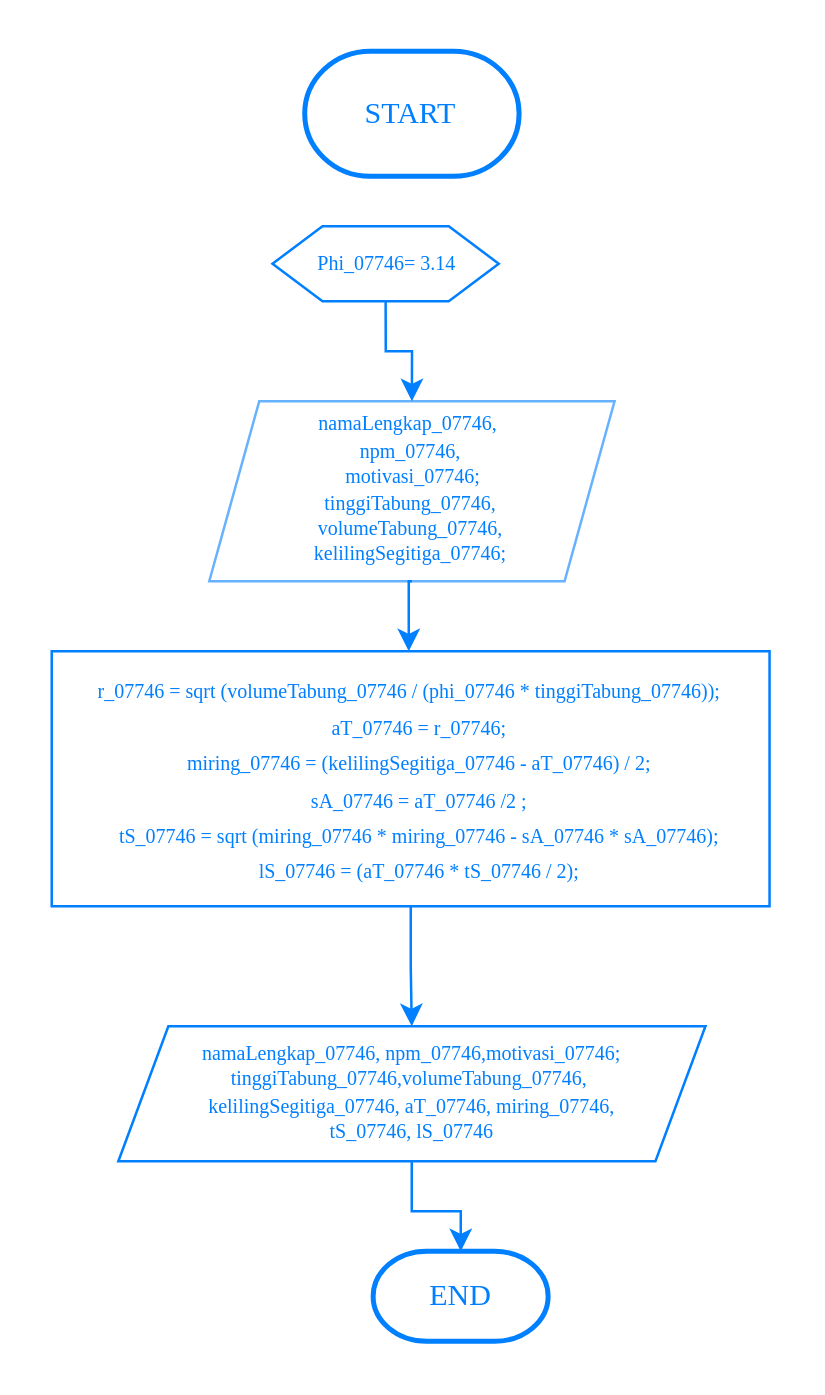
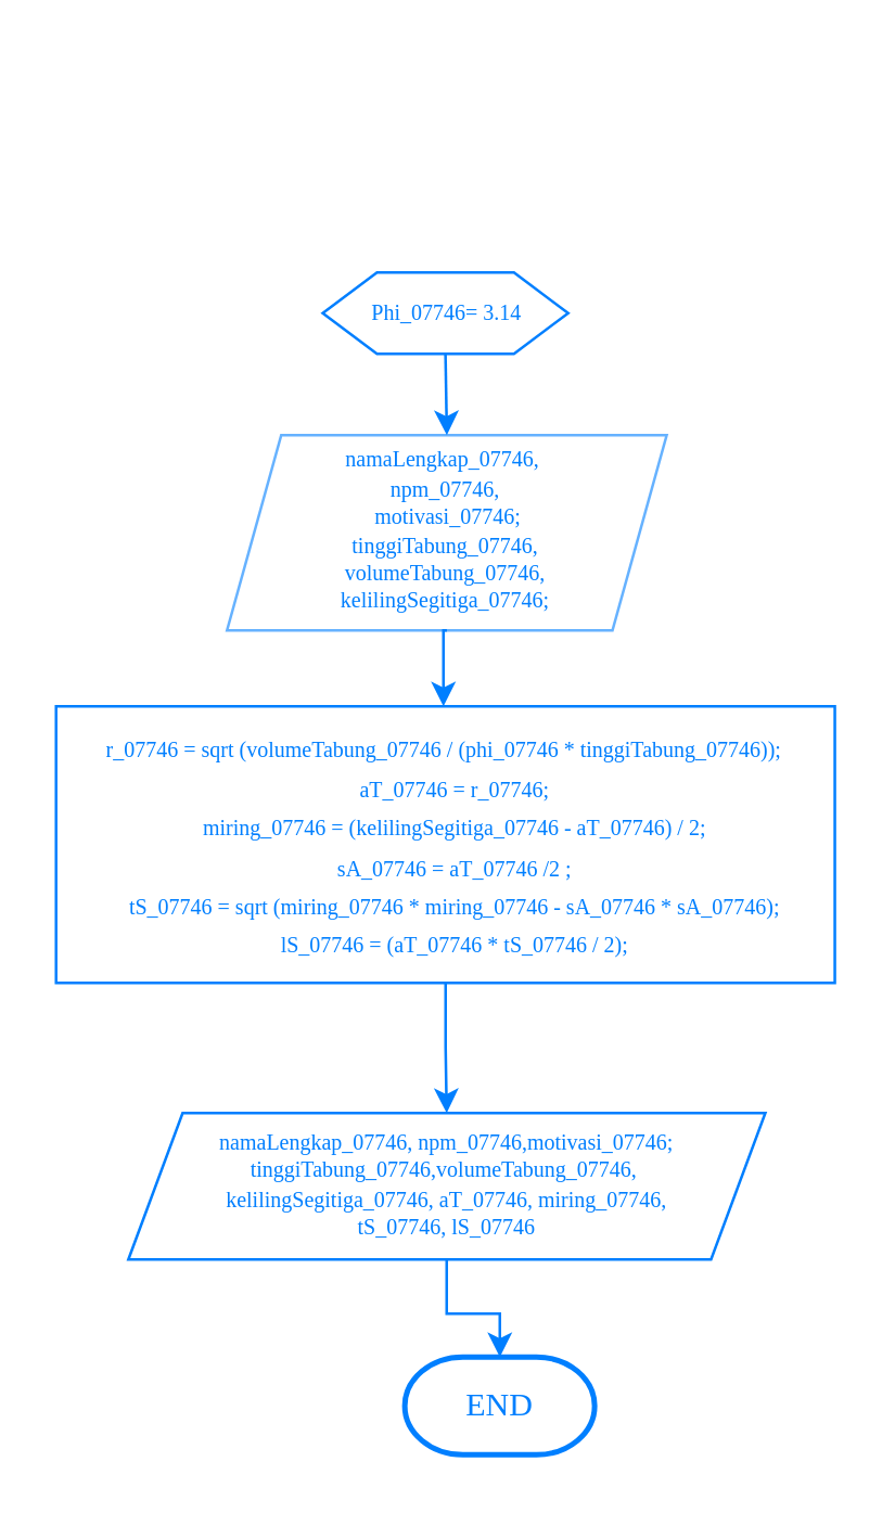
  <mxCell id="0" />
  <mxCell id="1" parent="0" />
  <mxCell id="2" style="edgeStyle=orthogonalEdgeStyle;rounded=0;orthogonalLoop=1;jettySize=auto;html=1;entryX=0.5;entryY=0;entryDx=0;entryDy=0;strokeColor=#007FFF;fontColor=#007FFF;fontFamily=consolas;exitX=0.5;exitY=1;exitDx=0;exitDy=0;labelBackgroundColor=default;" parent="1" source="11" target="3" edge="1"><mxGeometry relative="1" as="geometry"><mxPoint x="164.294" y="170" as="sourcePoint" /></mxGeometry></mxCell>
  <mxCell id="3" value="&lt;div style=&quot;line-height: 130%; font-size: 8px;&quot;&gt;&lt;font style=&quot;font-size: 8px;&quot;&gt;namaLengkap_07746,&amp;nbsp;&lt;/font&gt;&lt;/div&gt;&lt;div style=&quot;line-height: 130%; font-size: 8px;&quot;&gt;&lt;font style=&quot;font-size: 8px;&quot;&gt;npm_07746,&lt;/font&gt;&lt;/div&gt;&lt;div style=&quot;line-height: 130%; font-size: 8px;&quot;&gt;&lt;font style=&quot;font-size: 8px;&quot;&gt;&amp;nbsp;motivasi_07746;&lt;/font&gt;&lt;/div&gt;&lt;div style=&quot;line-height: 130%; font-size: 8px;&quot;&gt;&lt;font style=&quot;font-size: 8px;&quot;&gt;tinggiTabung_07746,&lt;/font&gt;&lt;/div&gt;&lt;div style=&quot;line-height: 130%; font-size: 8px;&quot;&gt;&lt;font style=&quot;font-size: 8px;&quot;&gt;&amp;nbsp;volumeTabung_07746,&amp;nbsp;&lt;/font&gt;&lt;/div&gt;&lt;div style=&quot;line-height: 130%; font-size: 8px;&quot;&gt;&lt;font style=&quot;font-size: 8px;&quot;&gt;kelilingSegitiga_07746;&lt;/font&gt;&lt;/div&gt;" style="shape=parallelogram;perimeter=parallelogramPerimeter;whiteSpace=wrap;html=1;fixedSize=1;strokeColor=#007FFF;fontColor=#007FFF;fontFamily=consolas;opacity=60;labelBackgroundColor=default;" parent="1" vertex="1"><mxGeometry x="83.2" y="160" width="162.12" height="72" as="geometry" /></mxCell>
  <mxCell id="4" value="" style="edgeStyle=orthogonalEdgeStyle;rounded=0;orthogonalLoop=1;jettySize=auto;html=1;strokeColor=#007FFF;fontFamily=consolas;fontColor=#007FFF;labelBackgroundColor=default;" edge="1" parent="1" source="5" target="10"><mxGeometry relative="1" as="geometry" /></mxCell>
  <mxCell id="5" value="&lt;div&gt;&lt;font style=&quot;font-size: 8px;&quot;&gt;r_07746 = sqrt (volumeTabung_07746 / (phi_07746 * tinggiTabung_07746));&lt;/font&gt;&lt;/div&gt;&lt;div&gt;&lt;font style=&quot;font-size: 8px;&quot;&gt;&lt;font style=&quot;&quot;&gt;&amp;nbsp; &amp;nbsp;&lt;/font&gt;&lt;font style=&quot;&quot;&gt; aT_07746 = r_07746;&lt;/font&gt;&lt;/font&gt;&lt;/div&gt;&lt;div&gt;&lt;font style=&quot;font-size: 8px;&quot;&gt;&amp;nbsp; &amp;nbsp; miring_07746 = (kelilingSegitiga_07746 - aT_07746) / 2;&lt;/font&gt;&lt;/div&gt;&lt;div&gt;&lt;font style=&quot;font-size: 8px;&quot;&gt;&amp;nbsp; &amp;nbsp; sA_07746 = aT_07746 /2 ;&lt;/font&gt;&lt;/div&gt;&lt;div&gt;&lt;font style=&quot;font-size: 8px;&quot;&gt;&amp;nbsp; &amp;nbsp; tS_07746 = sqrt (miring_07746 * miring_07746 - sA_07746 * sA_07746);&lt;/font&gt;&lt;/div&gt;&lt;div&gt;&lt;font style=&quot;font-size: 8px;&quot;&gt;&amp;nbsp; &amp;nbsp; lS_07746 = (aT_07746 * tS_07746 / 2);&lt;/font&gt;&lt;/div&gt;" style="rounded=0;whiteSpace=wrap;html=1;strokeColor=#007FFF;fontColor=#007FFF;fontFamily=consolas;labelBackgroundColor=default;" parent="1" vertex="1"><mxGeometry x="20.19" y="260" width="287.13" height="102" as="geometry" /></mxCell>
  <mxCell id="6" style="edgeStyle=orthogonalEdgeStyle;rounded=0;orthogonalLoop=1;jettySize=auto;html=1;strokeColor=#007FFF;fontColor=#007FFF;fontFamily=consolas;exitX=0.5;exitY=1;exitDx=0;exitDy=0;labelBackgroundColor=default;" parent="1" source="3" target="5" edge="1"><mxGeometry relative="1" as="geometry"><mxPoint x="162.875" y="500" as="sourcePoint" /><Array as="points"><mxPoint x="163" y="232" /></Array></mxGeometry></mxCell>
- <mxCell id="7" value="&lt;font&gt;START&lt;/font&gt;" style="strokeWidth=2;html=1;shape=mxgraph.flowchart.terminator;whiteSpace=wrap;strokeColor=#007FFF;fontFamily=consolas;fontColor=#007FFF;labelBackgroundColor=default;" vertex="1" parent="1"><mxGeometry x="121.39" y="20" width="85.74" height="50" as="geometry" /></mxCell>
  <mxCell id="8" value="&lt;font&gt;END&lt;/font&gt;" style="strokeWidth=2;html=1;shape=mxgraph.flowchart.terminator;whiteSpace=wrap;strokeColor=#007FFF;fontFamily=consolas;fontColor=#007FFF;labelBackgroundColor=default;" vertex="1" parent="1"><mxGeometry x="148.75" y="500" width="70" height="36" as="geometry" /></mxCell>
  <mxCell id="9" value="" style="edgeStyle=orthogonalEdgeStyle;rounded=0;orthogonalLoop=1;jettySize=auto;html=1;strokeColor=#007FFF;fontFamily=consolas;fontColor=#007FFF;labelBackgroundColor=default;" edge="1" parent="1" source="10" target="8"><mxGeometry relative="1" as="geometry" /></mxCell>
  <mxCell id="10" value="&lt;div style=&quot;&quot;&gt;&lt;div style=&quot;&quot;&gt;&lt;div style=&quot;&quot;&gt;&lt;div style=&quot;&quot;&gt;&lt;div style=&quot;&quot;&gt;&lt;div style=&quot;line-height: 0%;&quot;&gt;&lt;div style=&quot;line-height: 0%;&quot;&gt;&lt;div style=&quot;border-color: var(--border-color); line-height: 10.4px; font-size: 8px;&quot;&gt;&lt;font style=&quot;border-color: var(--border-color);&quot;&gt;namaLengkap_07746,&amp;nbsp;&lt;/font&gt;&lt;span style=&quot;white-space: normal;&quot;&gt;npm_07746,&lt;/span&gt;&lt;span style=&quot;white-space: normal;&quot;&gt;motivasi_07746;&lt;/span&gt;&lt;/div&gt;&lt;div style=&quot;border-color: var(--border-color); line-height: 10.4px; font-size: 8px;&quot;&gt;&lt;font style=&quot;border-color: var(--border-color);&quot;&gt;tinggiTabung_07746,&lt;/font&gt;&lt;span style=&quot;white-space: normal;&quot;&gt;volumeTabung_07746,&amp;nbsp;&lt;/span&gt;&lt;/div&gt;&lt;div style=&quot;border-color: var(--border-color); line-height: 10.4px; font-size: 8px;&quot;&gt;&lt;font style=&quot;border-color: var(--border-color);&quot;&gt;kelilingSegitiga_07746, aT_07746, miring_07746, &lt;/font&gt;&lt;/div&gt;&lt;div style=&quot;border-color: var(--border-color); line-height: 10.4px; font-size: 8px;&quot;&gt;&lt;font style=&quot;border-color: var(--border-color);&quot;&gt;tS_07746, lS_07746&lt;/font&gt;&lt;/div&gt;&lt;/div&gt;&lt;/div&gt;&lt;/div&gt;&lt;/div&gt;&lt;/div&gt;&lt;/div&gt;&lt;/div&gt;" style="shape=parallelogram;perimeter=parallelogramPerimeter;whiteSpace=wrap;html=1;fixedSize=1;strokeColor=#007FFF;fontColor=#007FFF;fontFamily=consolas;labelBackgroundColor=default;" vertex="1" parent="1"><mxGeometry x="46.84" y="410" width="234.84" height="54" as="geometry" /></mxCell>
- <mxCell id="11" value="&lt;div style=&quot;font-size: 8px;&quot;&gt;&lt;font&gt;Phi_07746= 3.14&lt;/font&gt;&lt;/div&gt;" style="shape=hexagon;perimeter=hexagonPerimeter2;whiteSpace=wrap;html=1;fixedSize=1;strokeColor=#007FFF;fontFamily=consolas;fontColor=#007FFF;labelBackgroundColor=default;" vertex="1" parent="1"><mxGeometry x="108.5" y="90" width="90.5" height="30" as="geometry" /></mxCell>
+ <mxCell id="11" value="&lt;div style=&quot;font-size: 8px;&quot;&gt;&lt;font&gt;Phi_07746= 3.14&lt;/font&gt;&lt;/div&gt;" style="shape=hexagon;perimeter=hexagonPerimeter2;whiteSpace=wrap;html=1;fixedSize=1;strokeColor=#007FFF;fontFamily=consolas;fontColor=#007FFF;labelBackgroundColor=default;" vertex="1" parent="1"><mxGeometry x="118.5" y="100" width="90.5" height="30" as="geometry" /></mxCell>
